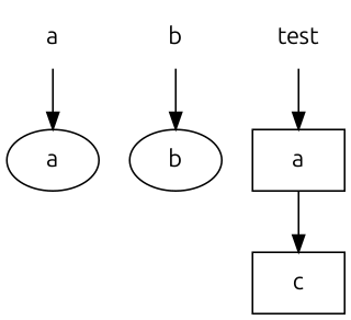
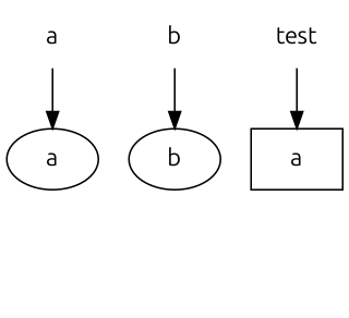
  digraph {
    fontname=Ubuntu
    node [shape=none fontname=Ubuntu]
    edge [fontname=Ubuntu]
    n1 [label=a]
    n2 [label=a shape=""]
    n3 [label=b]
    n4 [label=b shape=""]
    n5 [label=test]
    n6 [label=a shape=box]
-   n7 [label=c shape=box]
    n1 -> n2
    n3 -> n4
    n5 -> n6
-   n6 -> n7
  }
